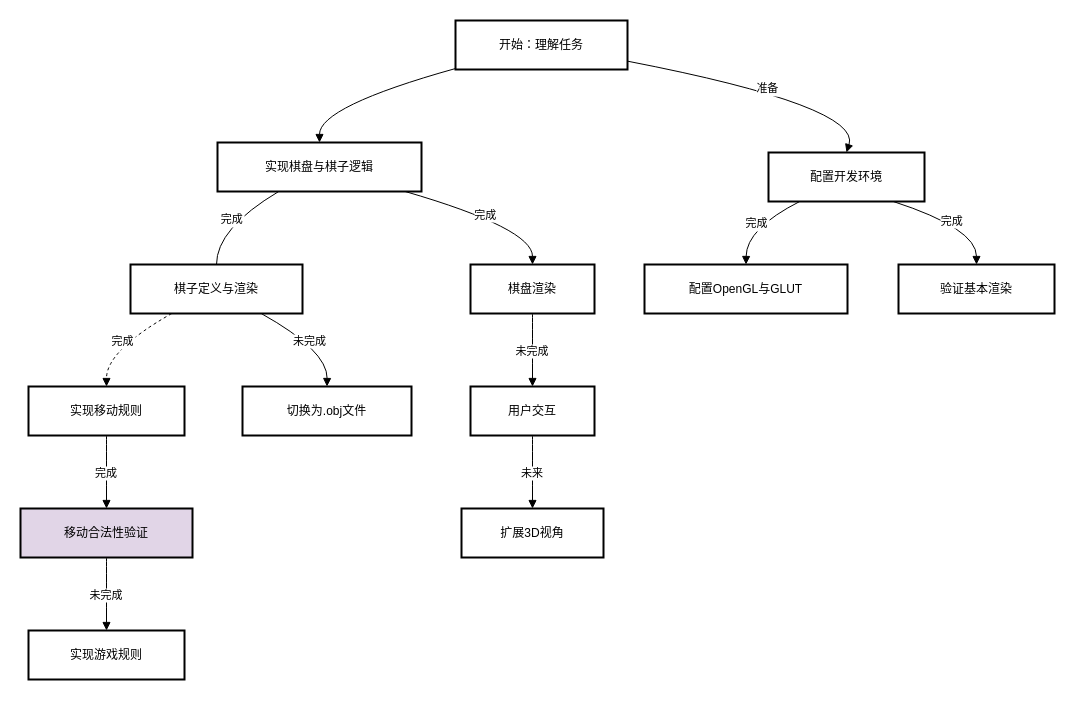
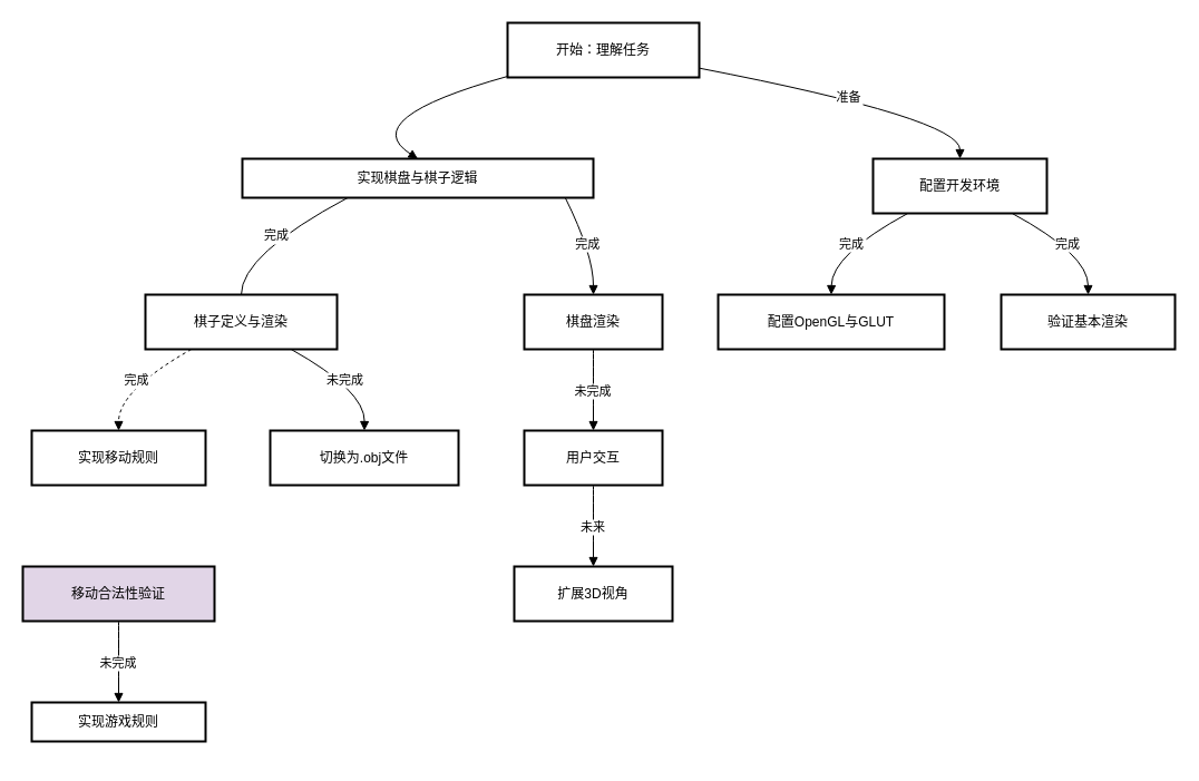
  <mxCell id="0" />
  <mxCell id="1" parent="0" />
  <mxCell id="2" value="开始：理解任务" style="whiteSpace=wrap;strokeWidth=2;" vertex="1" parent="1"><mxGeometry x="455" y="20" width="172" height="49" as="geometry" /></mxCell>
- <mxCell id="3" value="实现棋盘与棋子逻辑" style="whiteSpace=wrap;strokeWidth=2;" vertex="1" parent="1"><mxGeometry x="217" y="142" width="204" height="49" as="geometry" /></mxCell>
+ <mxCell id="3" value="实现棋盘与棋子逻辑" style="whiteSpace=wrap;strokeWidth=2;" vertex="1" parent="1"><mxGeometry x="217" y="142" width="315" height="35" as="geometry" /></mxCell>
  <mxCell id="4" value="棋盘渲染" style="whiteSpace=wrap;strokeWidth=2;" vertex="1" parent="1"><mxGeometry x="470" y="264" width="124" height="49" as="geometry" /></mxCell>
  <mxCell id="5" value="棋子定义与渲染" style="whiteSpace=wrap;strokeWidth=2;" vertex="1" parent="1"><mxGeometry x="130" y="264" width="172" height="49" as="geometry" /></mxCell>
  <mxCell id="6" value="实现移动规则" style="whiteSpace=wrap;strokeWidth=2;" vertex="1" parent="1"><mxGeometry x="28" y="386" width="156" height="49" as="geometry" /></mxCell>
  <mxCell id="7" value="移动合法性验证" style="whiteSpace=wrap;strokeWidth=2;fillColor=#e1d5e7;" vertex="1" parent="1"><mxGeometry x="20" y="508" width="172" height="49" as="geometry" /></mxCell>
- <mxCell id="8" value="实现游戏规则" style="whiteSpace=wrap;strokeWidth=2;" vertex="1" parent="1"><mxGeometry x="28" y="630" width="156" height="49" as="geometry" /></mxCell>
+ <mxCell id="8" value="实现游戏规则" style="whiteSpace=wrap;strokeWidth=2;" vertex="1" parent="1"><mxGeometry x="28" y="630" width="156" height="35" as="geometry" /></mxCell>
  <mxCell id="9" value="用户交互" style="whiteSpace=wrap;strokeWidth=2;" vertex="1" parent="1"><mxGeometry x="470" y="386" width="124" height="49" as="geometry" /></mxCell>
  <mxCell id="10" value="切换为.obj文件" style="whiteSpace=wrap;strokeWidth=2;" vertex="1" parent="1"><mxGeometry x="242" y="386" width="169" height="49" as="geometry" /></mxCell>
  <mxCell id="11" value="扩展3D视角" style="whiteSpace=wrap;strokeWidth=2;" vertex="1" parent="1"><mxGeometry x="461" y="508" width="142" height="49" as="geometry" /></mxCell>
- <mxCell id="12" value="配置开发环境" style="whiteSpace=wrap;strokeWidth=2;" vertex="1" parent="1"><mxGeometry x="768" y="152" width="156" height="49" as="geometry" /></mxCell>
+ <mxCell id="12" value="配置开发环境" style="whiteSpace=wrap;strokeWidth=2;" vertex="1" parent="1"><mxGeometry x="783" y="142" width="156" height="49" as="geometry" /></mxCell>
  <mxCell id="13" value="配置OpenGL与GLUT" style="whiteSpace=wrap;strokeWidth=2;" vertex="1" parent="1"><mxGeometry x="644" y="264" width="203" height="49" as="geometry" /></mxCell>
  <mxCell id="14" value="验证基本渲染" style="whiteSpace=wrap;strokeWidth=2;" vertex="1" parent="1"><mxGeometry x="898" y="264" width="156" height="49" as="geometry" /></mxCell>
  <mxCell id="15" value="" style="curved=1;startArrow=none;endArrow=block;exitX=0;exitY=0.98;entryX=0.5;entryY=0;rounded=0;" edge="1" parent="1" source="2" target="3"><mxGeometry relative="1" as="geometry"><Array as="points"><mxPoint x="319" y="106" /></Array></mxGeometry></mxCell>
  <mxCell id="16" value="完成" style="curved=1;startArrow=none;endArrow=block;exitX=0.92;exitY=1;entryX=0.5;entryY=0;rounded=0;" edge="1" parent="1" source="3" target="4"><mxGeometry relative="1" as="geometry"><Array as="points"><mxPoint x="532" y="228" /></Array></mxGeometry></mxCell>
  <mxCell id="17" value="完成" style="curved=1;startArrow=none;endArrow=none;exitX=0.3;exitY=1;entryX=0.5;entryY=0;rounded=0;" edge="1" parent="1" source="3" target="5"><mxGeometry relative="1" as="geometry"><Array as="points"><mxPoint x="216" y="228" /></Array></mxGeometry></mxCell>
  <mxCell id="18" value="完成" style="curved=1;startArrow=none;endArrow=block;exitX=0.24;exitY=1;entryX=0.5;entryY=0;rounded=0;dashed=1;" edge="1" parent="1" source="5" target="6"><mxGeometry relative="1" as="geometry"><Array as="points"><mxPoint x="106" y="350" /></Array></mxGeometry></mxCell>
- <mxCell id="19" value="完成" style="curved=1;startArrow=none;endArrow=block;exitX=0.5;exitY=1;entryX=0.5;entryY=0;rounded=0;" edge="1" parent="1" source="6" target="7"><mxGeometry relative="1" as="geometry"><Array as="points" /></mxGeometry></mxCell>
  <mxCell id="20" value="未完成" style="curved=1;startArrow=none;endArrow=block;exitX=0.5;exitY=1;entryX=0.5;entryY=0;rounded=0;" edge="1" parent="1" source="7" target="8"><mxGeometry relative="1" as="geometry"><Array as="points" /></mxGeometry></mxCell>
  <mxCell id="21" value="未完成" style="curved=1;startArrow=none;endArrow=block;exitX=0.5;exitY=1;entryX=0.5;entryY=0;rounded=0;" edge="1" parent="1" source="4" target="9"><mxGeometry relative="1" as="geometry"><Array as="points" /></mxGeometry></mxCell>
  <mxCell id="22" value="未完成" style="curved=1;startArrow=none;endArrow=block;exitX=0.76;exitY=1;entryX=0.5;entryY=0;rounded=0;" edge="1" parent="1" source="5" target="10"><mxGeometry relative="1" as="geometry"><Array as="points"><mxPoint x="327" y="350" /></Array></mxGeometry></mxCell>
  <mxCell id="23" value="未来" style="curved=1;startArrow=none;endArrow=block;exitX=0.5;exitY=1;entryX=0.5;entryY=0;rounded=0;" edge="1" parent="1" source="9" target="11"><mxGeometry relative="1" as="geometry"><Array as="points" /></mxGeometry></mxCell>
  <mxCell id="24" value="准备" style="curved=1;startArrow=none;endArrow=block;exitX=1;exitY=0.83;entryX=0.5;entryY=0;rounded=0;" edge="1" parent="1" source="2" target="12"><mxGeometry relative="1" as="geometry"><Array as="points"><mxPoint x="861" y="106" /></Array></mxGeometry></mxCell>
  <mxCell id="25" value="完成" style="curved=1;startArrow=none;endArrow=block;exitX=0.2;exitY=1;entryX=0.5;entryY=0;rounded=0;" edge="1" parent="1" source="12" target="13"><mxGeometry relative="1" as="geometry"><Array as="points"><mxPoint x="746" y="228" /></Array></mxGeometry></mxCell>
  <mxCell id="26" value="完成" style="curved=1;startArrow=none;endArrow=block;exitX=0.8;exitY=1;entryX=0.5;entryY=0;rounded=0;" edge="1" parent="1" source="12" target="14"><mxGeometry relative="1" as="geometry"><Array as="points"><mxPoint x="976" y="228" /></Array></mxGeometry></mxCell>
